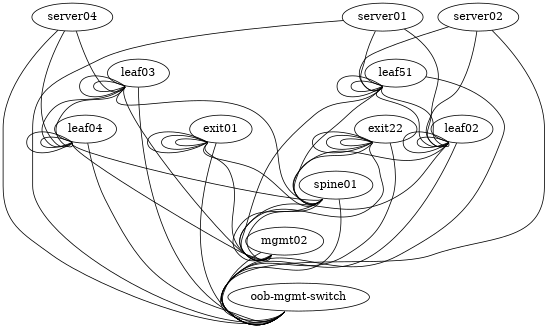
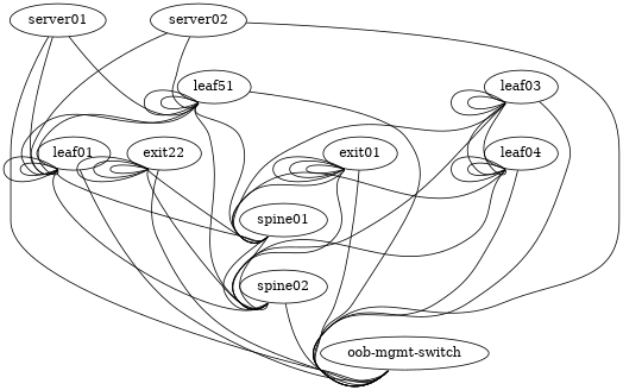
  graph {
    node [function=leaf os="cumulus-vx" type=switch]
    edge [headport=swp2 tailport=eth0]
    n1 [label=leaf51]
-   leaf02
+   leaf02 [label=leaf01]
    spine01 [function=spine]
-   spine02 [function=spine label=mgmt02]
+   spine02 [function=spine]
    "oob-mgmt-switch" [function=oob os=debian]
    leaf03
    leaf04
    exit01 [function=exit]
    n9 [function=exit label=exit22]
    server01 [function=host os=debian type=server]
    server02 [function=host os=debian type=server]
-   server04 [function=host os=debian type=server]
    n1 -- n1 [headport=swp46 tailport=swp45]
    n1 -- n1 [headport=swp48 tailport=swp47]
    n1 -- leaf02 [headport=swp49 tailport=swp49]
    n1 -- leaf02 [headport=swp50 tailport=swp50]
    n1 -- spine01 [headport=swp1 tailport=swp51]
    n1 -- spine02 [headport=swp1 tailport=swp52]
    n1 -- "oob-mgmt-switch" [headport=swp6]
    leaf02 -- leaf02 [headport=swp46 tailport=swp45]
    leaf02 -- leaf02 [headport=swp48 tailport=swp47]
    leaf02 -- spine01 [tailport=swp51]
    leaf02 -- spine02 [tailport=swp52]
    leaf02 -- "oob-mgmt-switch" [headport=swp7]
    spine01 -- spine02 [headport=swp31 tailport=swp31]
    spine01 -- spine02 [headport=swp32 tailport=swp32]
-   spine01 -- "oob-mgmt-switch" [headport=swp10]
    spine02 -- "oob-mgmt-switch" [headport=swp11]
    leaf03 -- spine01 [headport=swp3 tailport=swp51]
    leaf03 -- spine02 [headport=swp3 tailport=swp52]
    leaf03 -- "oob-mgmt-switch" [headport=swp8]
    leaf03 -- leaf03 [headport=swp46 tailport=swp45]
    leaf03 -- leaf03 [headport=swp48 tailport=swp47]
    leaf03 -- leaf04 [headport=swp49 tailport=swp49]
    leaf03 -- leaf04 [headport=swp50 tailport=swp50]
    leaf04 -- spine01 [headport=swp4 tailport=swp51]
    leaf04 -- spine02 [headport=swp4 tailport=swp52]
    leaf04 -- "oob-mgmt-switch" [headport=swp9]
    leaf04 -- leaf04 [headport=swp46 tailport=swp45]
    leaf04 -- leaf04 [headport=swp48 tailport=swp47]
    exit01 -- spine01 [headport=swp30 tailport=swp51]
    exit01 -- spine02 [headport=swp30 tailport=swp52]
    exit01 -- "oob-mgmt-switch" [headport=swp12]
    exit01 -- exit01 [headport=swp49 tailport=swp49]
    exit01 -- exit01 [headport=swp46 tailport=swp45]
    exit01 -- exit01 [headport=swp48 tailport=swp47]
    n9 -- spine01 [headport=swp29 tailport=swp51]
    n9 -- spine02 [headport=swp29 tailport=swp52]
    n9 -- "oob-mgmt-switch" [headport=swp13]
    n9 -- n9 [headport=swp50 tailport=swp50]
    n9 -- n9 [headport=swp46 tailport=swp45]
    n9 -- n9 [headport=swp48 tailport=swp47]
    server01 -- n1 [headport=swp1 tailport=eth1]
    server01 -- leaf02 [headport=swp1 tailport=eth2]
    server01 -- "oob-mgmt-switch"
    server02 -- n1 [tailport=eth1]
    server02 -- leaf02 [tailport=eth2]
    server02 -- "oob-mgmt-switch" [headport=swp3]
-   server04 -- "oob-mgmt-switch" [headport=swp5]
-   server04 -- leaf03 [tailport=eth1]
-   server04 -- leaf04 [tailport=eth2]
  }
